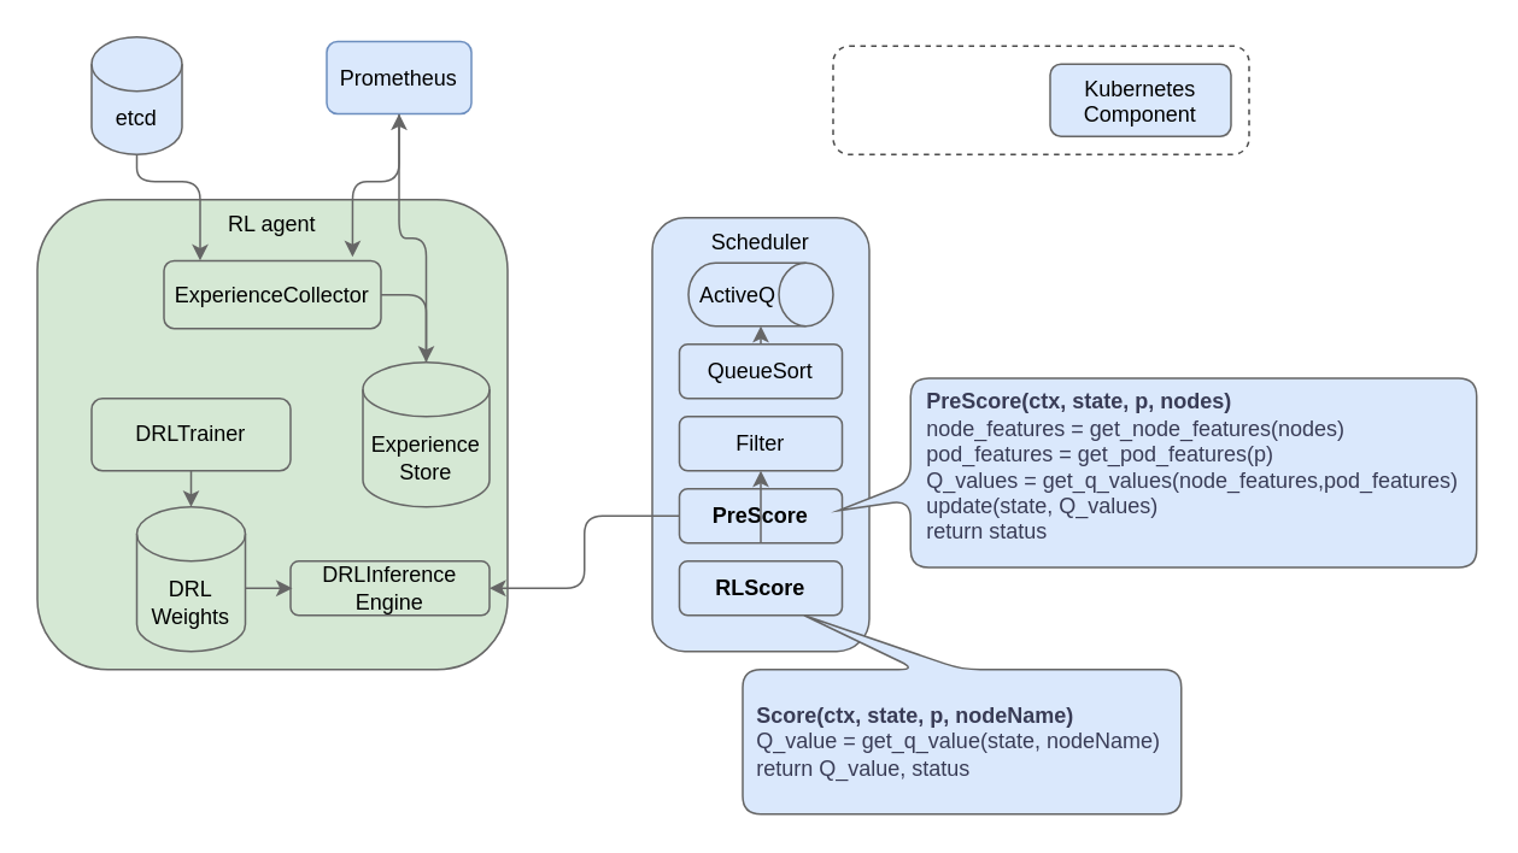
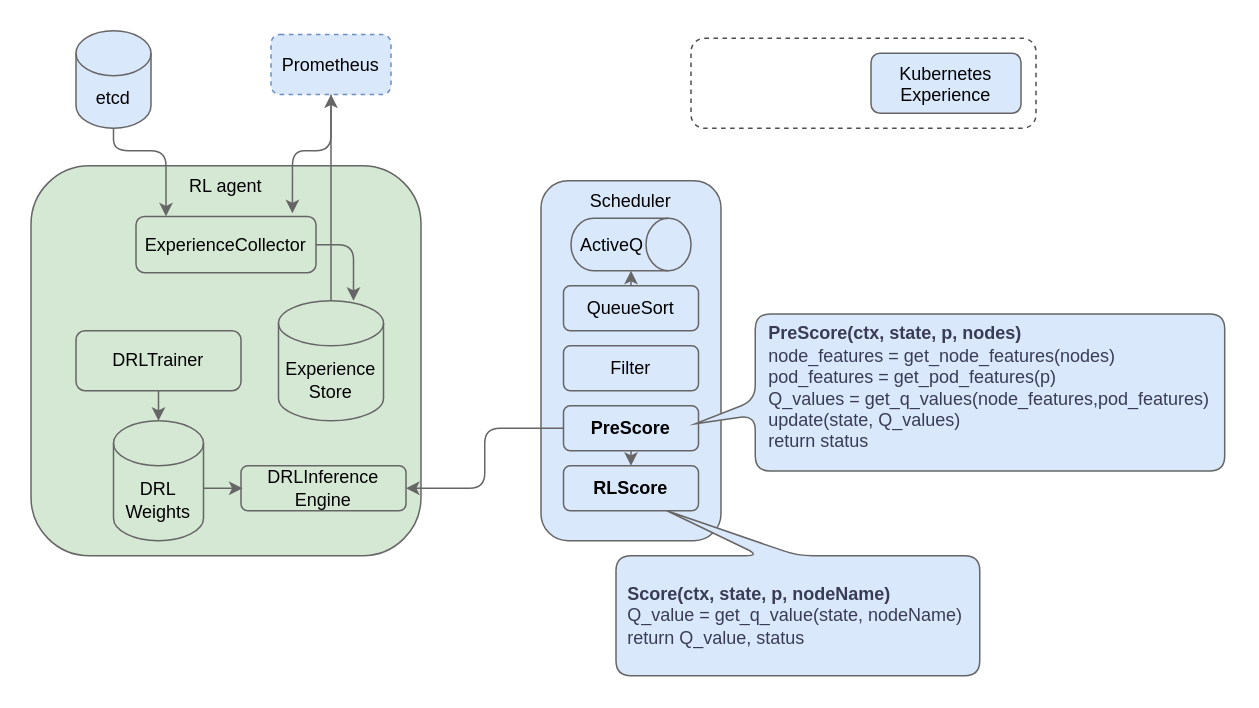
  <mxCell id="0" />
  <mxCell id="1" parent="0" />
  <mxCell id="2" value="RL agent" style="whiteSpace=wrap;html=1;verticalAlign=top;fillColor=#d5e8d4;rounded=1;strokeColor=#666666;" parent="1" vertex="1"><mxGeometry x="20" y="110" width="260" height="260" as="geometry" /></mxCell>
  <mxCell id="3" value="Scheduler" style="whiteSpace=wrap;html=1;verticalAlign=top;fillColor=#dae8fc;rounded=1;strokeColor=#666666;" parent="1" vertex="1"><mxGeometry x="360" y="120" width="120" height="240" as="geometry" /></mxCell>
  <mxCell id="4" value="QueueSort" style="whiteSpace=wrap;html=1;fillColor=#dae8fc;rounded=1;strokeColor=#666666;" parent="1" vertex="1"><mxGeometry x="375" y="190" width="90" height="30" as="geometry" /></mxCell>
  <mxCell id="5" value="Filter" style="whiteSpace=wrap;html=1;fillColor=#dae8fc;rounded=1;strokeColor=#666666;" parent="1" vertex="1"><mxGeometry x="375" y="230" width="90" height="30" as="geometry" /></mxCell>
  <mxCell id="6" value="RLScore" style="whiteSpace=wrap;html=1;fillColor=#dae8fc;fontStyle=1;rounded=1;strokeColor=#666666;" parent="1" vertex="1"><mxGeometry x="375" y="310" width="90" height="30" as="geometry" /></mxCell>
  <mxCell id="7" style="edgeStyle=orthogonalEdgeStyle;curved=0;sketch=0;orthogonalLoop=1;jettySize=auto;html=1;fillColor=#F2CC8F;fontColor=#393C56;labelBackgroundColor=#F4F1DE;strokeColor=#666666;" parent="1" source="8" target="16" edge="1"><mxGeometry relative="1" as="geometry"><Array as="points"><mxPoint x="75" y="100" /><mxPoint x="110" y="100" /></Array></mxGeometry></mxCell>
  <mxCell id="8" value="etcd" style="shape=cylinder3;whiteSpace=wrap;html=1;boundedLbl=1;backgroundOutline=1;size=15;fillColor=#dae8fc;rounded=1;strokeColor=#666666;" parent="1" vertex="1"><mxGeometry x="50" y="20" width="50" height="65" as="geometry" /></mxCell>
  <mxCell id="9" value="ActiveQ" style="shape=cylinder3;whiteSpace=wrap;html=1;boundedLbl=1;backgroundOutline=1;size=15;rotation=90;horizontal=0;fillColor=#dae8fc;rounded=1;strokeColor=#666666;" parent="1" vertex="1"><mxGeometry x="402.5" y="122.5" width="35" height="80" as="geometry" /></mxCell>
  <mxCell id="10" value="" style="endArrow=classic;html=1;fillColor=#F2CC8F;fontColor=#393C56;exitX=0.5;exitY=0;exitDx=0;exitDy=0;labelBackgroundColor=#F4F1DE;strokeColor=#666666;" parent="1" source="4" target="9" edge="1"><mxGeometry width="50" height="50" relative="1" as="geometry"><mxPoint x="410" y="200" as="sourcePoint" /><mxPoint x="460" y="150" as="targetPoint" /><Array as="points"><mxPoint x="420" y="180" /></Array></mxGeometry></mxCell>
  <mxCell id="11" style="edgeStyle=orthogonalEdgeStyle;rounded=1;orthogonalLoop=1;jettySize=auto;html=1;entryX=0.869;entryY=-0.054;entryDx=0;entryDy=0;entryPerimeter=0;strokeColor=#666666;" edge="1" parent="1" source="12" target="16"><mxGeometry relative="1" as="geometry"><Array as="points"><mxPoint x="220" y="100" /><mxPoint x="194" y="100" /></Array></mxGeometry></mxCell>
- <mxCell id="12" value="Prometheus" style="whiteSpace=wrap;html=1;fillColor=#dae8fc;rounded=1;strokeColor=#6c8ebf;" parent="1" vertex="1"><mxGeometry x="180" y="22.5" width="80" height="40" as="geometry" /></mxCell>
+ <mxCell id="12" value="Prometheus" style="whiteSpace=wrap;html=1;fillColor=#dae8fc;rounded=1;strokeColor=#6c8ebf;dashed=1;" parent="1" vertex="1"><mxGeometry x="180" y="22.5" width="80" height="40" as="geometry" /></mxCell>
  <mxCell id="13" value="" style="shape=callout;whiteSpace=wrap;html=1;perimeter=calloutPerimeter;sketch=0;fillColor=#dae8fc;position2=0.86;rotation=-180;horizontal=1;verticalAlign=middle;base=25;rounded=1;strokeColor=#666666;" parent="1" vertex="1"><mxGeometry x="410" y="340" width="242.5" height="110" as="geometry" /></mxCell>
  <mxCell id="14" value="&lt;b&gt;Score(ctx, state, p, nodeName)&lt;br&gt;&lt;/b&gt;Q_value = get_q_value(state, nodeName)&lt;br&gt;return Q_value, status" style="text;html=1;fillColor=none;align=left;verticalAlign=middle;whiteSpace=wrap;sketch=0;fontColor=#393C56;rounded=1;" parent="1" vertex="1"><mxGeometry x="416.25" y="380" width="233.75" height="60" as="geometry" /></mxCell>
  <mxCell id="15" style="edgeStyle=orthogonalEdgeStyle;curved=0;sketch=0;orthogonalLoop=1;jettySize=auto;html=1;fillColor=#F2CC8F;fontColor=#393C56;labelBackgroundColor=#F4F1DE;strokeColor=#666666;" parent="1" source="16" target="18" edge="1"><mxGeometry relative="1" as="geometry"><Array as="points"><mxPoint x="150" y="163" /><mxPoint x="235" y="163" /></Array></mxGeometry></mxCell>
  <mxCell id="16" value="ExperienceCollector" style="whiteSpace=wrap;html=1;fillColor=#d5e8d4;rounded=1;strokeColor=#666666;" parent="1" vertex="1"><mxGeometry x="90" y="143.75" width="120" height="37.5" as="geometry" /></mxCell>
  <mxCell id="17" value="" style="edgeStyle=orthogonalEdgeStyle;curved=0;sketch=0;orthogonalLoop=1;jettySize=auto;html=1;fillColor=#F2CC8F;fontColor=#393C56;labelBackgroundColor=#F4F1DE;strokeColor=#666666;" parent="1" source="18" target="12" edge="1"><mxGeometry relative="1" as="geometry" /></mxCell>
- <mxCell id="18" value="Experience&lt;br&gt;Store" style="shape=cylinder3;whiteSpace=wrap;html=1;boundedLbl=1;backgroundOutline=1;size=15;sketch=0;fillColor=#d5e8d4;rounded=1;strokeColor=#666666;" parent="1" vertex="1"><mxGeometry x="200" y="200" width="70" height="80" as="geometry" /></mxCell>
+ <mxCell id="18" value="Experience&lt;br&gt;Store" style="shape=cylinder3;whiteSpace=wrap;html=1;boundedLbl=1;backgroundOutline=1;size=15;sketch=0;fillColor=#d5e8d4;rounded=1;strokeColor=#666666;" parent="1" vertex="1"><mxGeometry x="185" y="200" width="70" height="80" as="geometry" /></mxCell>
  <mxCell id="19" value="" style="edgeStyle=orthogonalEdgeStyle;curved=0;sketch=0;orthogonalLoop=1;jettySize=auto;html=1;fillColor=#F2CC8F;fontColor=#393C56;labelBackgroundColor=#F4F1DE;strokeColor=#666666;" parent="1" source="20" target="21" edge="1"><mxGeometry relative="1" as="geometry" /></mxCell>
  <mxCell id="20" value="DRLTrainer" style="whiteSpace=wrap;html=1;sketch=0;fillColor=#d5e8d4;rounded=1;strokeColor=#666666;" parent="1" vertex="1"><mxGeometry x="50" y="220" width="110" height="40" as="geometry" /></mxCell>
  <mxCell id="21" value="DRL&lt;br&gt;Weights" style="shape=cylinder3;whiteSpace=wrap;html=1;boundedLbl=1;backgroundOutline=1;size=15;sketch=0;fillColor=#d5e8d4;rounded=1;strokeColor=#666666;" parent="1" vertex="1"><mxGeometry x="75" y="280" width="60" height="80" as="geometry" /></mxCell>
  <mxCell id="22" value="DRLInference&lt;br&gt;Engine" style="whiteSpace=wrap;html=1;sketch=0;fillColor=#d5e8d4;rounded=1;strokeColor=#666666;" parent="1" vertex="1"><mxGeometry x="160" y="310" width="110" height="30" as="geometry" /></mxCell>
  <mxCell id="23" style="edgeStyle=orthogonalEdgeStyle;rounded=1;orthogonalLoop=1;jettySize=auto;html=1;entryX=1;entryY=0.5;entryDx=0;entryDy=0;strokeColor=#666666;" edge="1" parent="1" source="24" target="22"><mxGeometry relative="1" as="geometry" /></mxCell>
  <mxCell id="24" value="&lt;b&gt;PreScore&lt;/b&gt;" style="whiteSpace=wrap;html=1;fillColor=#dae8fc;rounded=1;strokeColor=#666666;" parent="1" vertex="1"><mxGeometry x="375" y="270" width="90" height="30" as="geometry" /></mxCell>
- <mxCell id="25" value="" style="endArrow=classic;html=1;exitX=0.5;exitY=1;exitDx=0;exitDy=0;labelBackgroundColor=#F4F1DE;fontColor=#393C56;strokeColor=#666666;" parent="1" source="24" target="5" edge="1"><mxGeometry width="50" height="50" relative="1" as="geometry"><mxPoint x="400" y="360" as="sourcePoint" /><mxPoint x="450" y="310" as="targetPoint" /></mxGeometry></mxCell>
+ <mxCell id="25" value="" style="endArrow=classic;html=1;exitX=0.5;exitY=1;exitDx=0;exitDy=0;entryX=0.5;entryY=0;entryDx=0;entryDy=0;labelBackgroundColor=#F4F1DE;fontColor=#393C56;strokeColor=#666666;" parent="1" source="24" target="6" edge="1"><mxGeometry width="50" height="50" relative="1" as="geometry"><mxPoint x="400" y="360" as="sourcePoint" /><mxPoint x="450" y="310" as="targetPoint" /></mxGeometry></mxCell>
  <mxCell id="26" value="" style="rounded=1;whiteSpace=wrap;html=1;dashed=1;strokeColor=#4D4D4D;fillColor=none;" parent="1" vertex="1"><mxGeometry x="460" y="25" width="230" height="60" as="geometry" /></mxCell>
- <mxCell id="27" value="Kubernetes Component" style="whiteSpace=wrap;html=1;verticalAlign=top;fillColor=#dae8fc;rounded=1;strokeColor=#666666;" parent="1" vertex="1"><mxGeometry x="580" y="35" width="100" height="40" as="geometry" /></mxCell>
+ <mxCell id="27" value="Kubernetes Experience" style="whiteSpace=wrap;html=1;verticalAlign=top;fillColor=#dae8fc;rounded=1;strokeColor=#666666;" parent="1" vertex="1"><mxGeometry x="580" y="35" width="100" height="40" as="geometry" /></mxCell>
  <mxCell id="28" value="" style="endArrow=classic;html=1;entryX=0;entryY=0.5;entryDx=0;entryDy=0;startSize=0;strokeColor=#666666;" parent="1" edge="1"><mxGeometry width="50" height="50" relative="1" as="geometry"><mxPoint x="135" y="325" as="sourcePoint" /><mxPoint x="161" y="325" as="targetPoint" /></mxGeometry></mxCell>
  <mxCell id="29" value="" style="shape=callout;whiteSpace=wrap;html=1;perimeter=calloutPerimeter;sketch=0;fillColor=#dae8fc;position2=0.7;rotation=90;horizontal=1;verticalAlign=middle;base=10;rounded=1;strokeColor=#666666;size=40;position=0.55;" vertex="1" parent="1"><mxGeometry x="586.96" y="84.61" width="104.69" height="352.97" as="geometry" /></mxCell>
  <mxCell id="30" value="&lt;b&gt;PreScore(ctx, state, p, nodes)&lt;br&gt;&lt;/b&gt;node_features = get_node_features(nodes)&lt;br&gt;pod_features = get_pod_features(p)&lt;br&gt;Q_values = get_q_values(node_features,pod_features)&lt;br&gt;update(state, Q_values)&lt;br&gt;return status" style="text;html=1;fillColor=none;align=left;verticalAlign=middle;whiteSpace=wrap;sketch=0;fontColor=#393C56;rounded=1;" vertex="1" parent="1"><mxGeometry x="510" y="198.13" width="306.87" height="120" as="geometry" /></mxCell>
